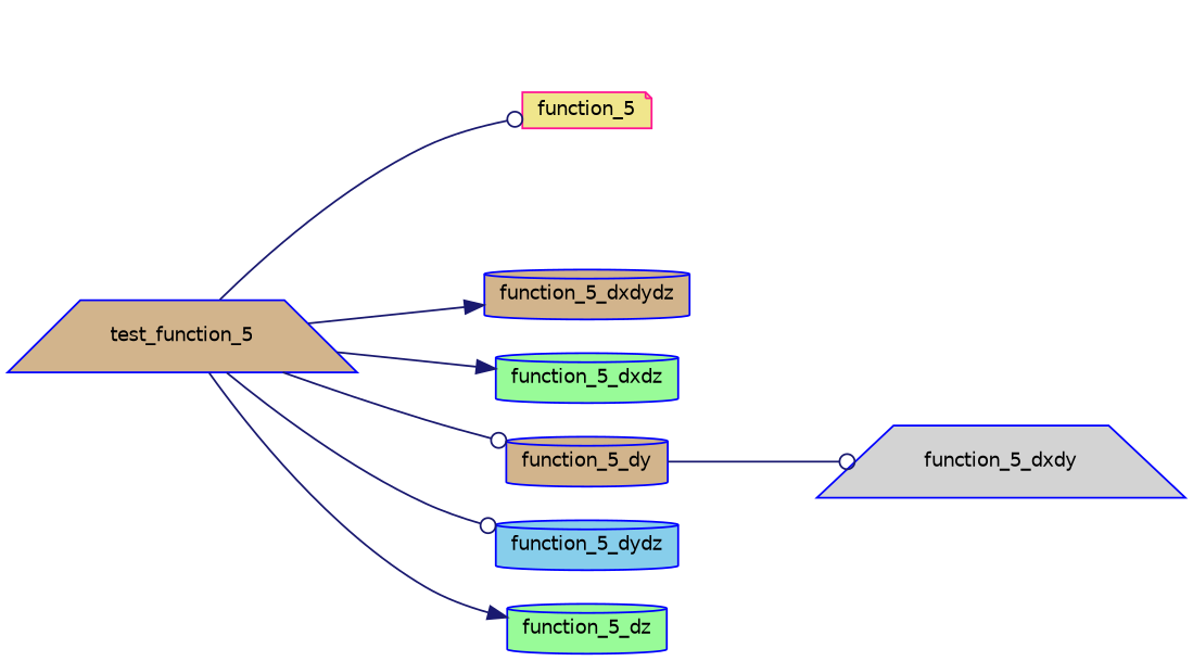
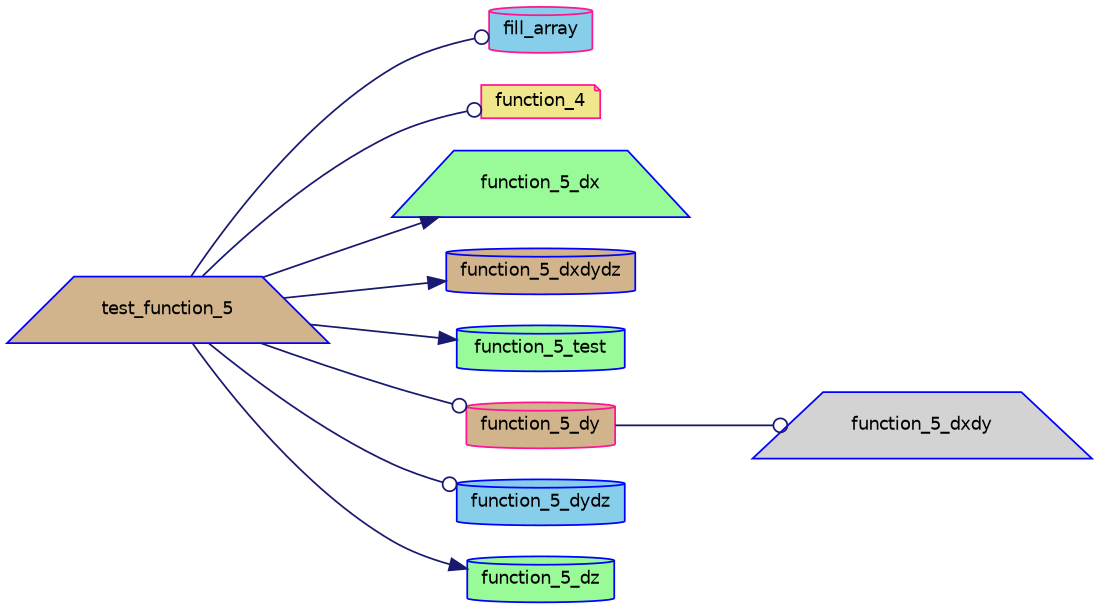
  digraph {
    rankdir=LR
    node [color=blue fillcolor=tan fontname=Helvetica fontsize=10 shape=cylinder style=filled]
    edge [arrowhead=odot color=midnightblue fontname=Helvetica fontsize=10 labelfontname=Helvetica labelfontsize=10 style=solid]
    n1 [fontcolor=black height=0.2 label=test_function_5 shape=trapezium width=0.4]
-   n3 [color=deeppink fillcolor=khaki height=0.2 label=function_5 shape=note width=0.4]
+   n2 [color=deeppink fillcolor=skyblue height=0.2 label=fill_array width=0.4]
+   n3 [color=deeppink fillcolor=khaki height=0.2 label=function_4 shape=note width=0.4]
+   n4 [fillcolor=palegreen height=0.2 label=function_5_dx shape=trapezium width=0.4]
    n5 [height=0.2 label=function_5_dxdydz width=0.4]
-   n6 [fillcolor=palegreen height=0.2 label=function_5_dxdz width=0.4]
-   n7 [height=0.2 label=function_5_dy width=0.4]
+   n6 [fillcolor=palegreen height=0.2 label=function_5_test width=0.4]
+   n7 [color=deeppink height=0.2 label=function_5_dy width=0.4]
    n8 [fillcolor=skyblue height=0.2 label=function_5_dydz width=0.4]
    n9 [fillcolor=palegreen height=0.2 label=function_5_dz width=0.4]
    n10 [fillcolor=lightgrey height=0.2 label=function_5_dxdy shape=trapezium width=0.4]
+   n1 -> n2
    n1 -> n3
+   n1 -> n4 [arrowhead=normal]
    n1 -> n5 [arrowhead=normal]
    n1 -> n6 [arrowhead=normal]
    n1 -> n7
    n1 -> n8
    n1 -> n9 [arrowhead=normal]
    n7 -> n10
  }
